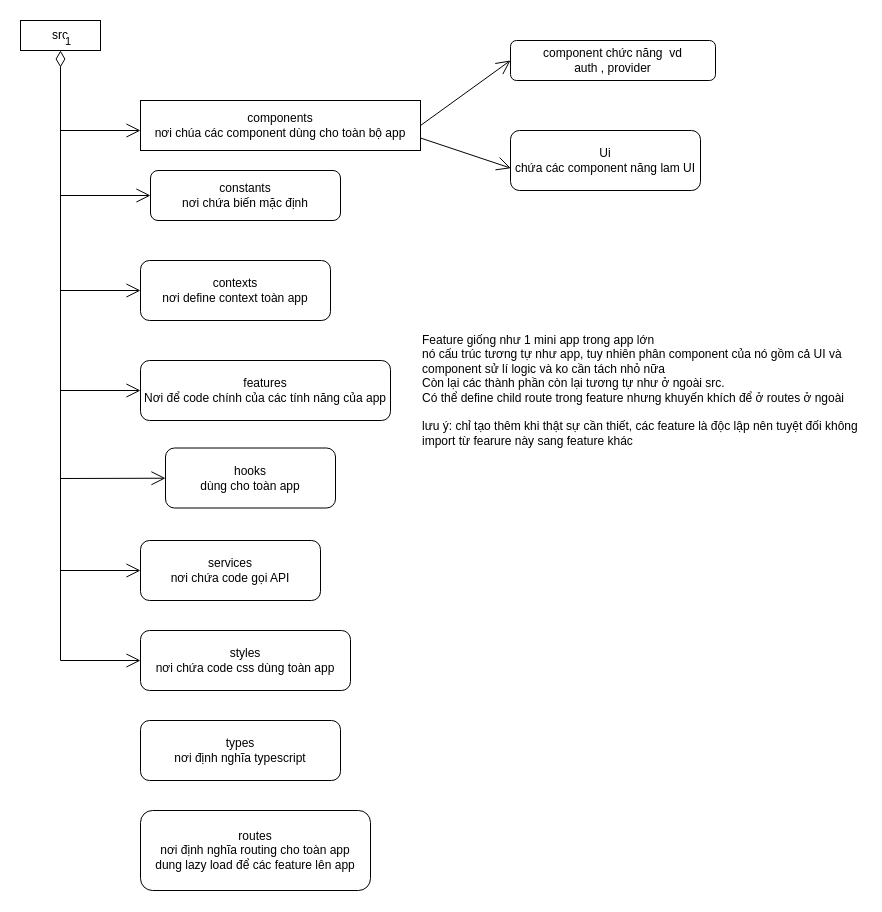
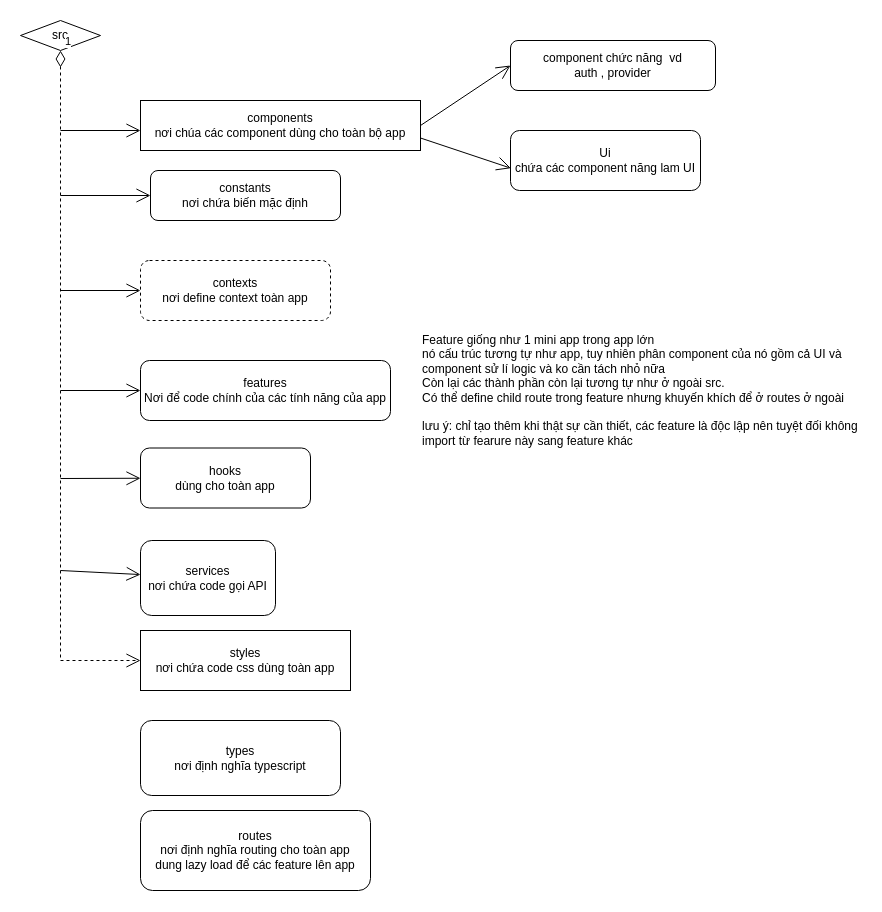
  <mxCell id="0" />
  <mxCell id="1" parent="0" />
- <mxCell id="2" value="src" style="rounded=0;whiteSpace=wrap;html=1;" vertex="1" parent="1"><mxGeometry y="20" width="80" height="30" as="geometry" x="20" /></mxCell>
+ <mxCell id="2" value="src" style="rhombus;whiteSpace=wrap;html=1;" vertex="1" parent="1"><mxGeometry y="20" width="80" height="30" as="geometry" x="20" /></mxCell>
  <mxCell id="3" value="components&lt;div&gt;nơi chúa các component dùng cho toàn bộ app&lt;/div&gt;" style="rounded=0;whiteSpace=wrap;html=1;" vertex="1" parent="1"><mxGeometry x="140" y="100" width="280" height="50" as="geometry" /></mxCell>
- <mxCell id="4" value="component chức năng&amp;nbsp; vd&lt;div&gt;auth , provider&lt;/div&gt;" style="rounded=1;whiteSpace=wrap;html=1;" vertex="1" parent="1"><mxGeometry x="510" y="40" width="205" height="40" as="geometry" /></mxCell>
+ <mxCell id="4" value="component chức năng&amp;nbsp; vd&lt;div&gt;auth , provider&lt;/div&gt;" style="rounded=1;whiteSpace=wrap;html=1;" vertex="1" parent="1"><mxGeometry x="510" y="40" width="205" height="50" as="geometry" /></mxCell>
  <mxCell id="5" value="Ui&lt;div&gt;chứa các component năng lam UI&lt;/div&gt;" style="rounded=1;whiteSpace=wrap;html=1;" vertex="1" parent="1"><mxGeometry x="510" y="130" width="190" height="60" as="geometry" /></mxCell>
  <mxCell id="6" value="constants&lt;div&gt;nơi chứa biến mặc định&lt;/div&gt;" style="rounded=1;whiteSpace=wrap;html=1;" vertex="1" parent="1"><mxGeometry x="150" y="170" width="190" height="50" as="geometry" /></mxCell>
- <mxCell id="7" value="contexts&lt;div&gt;nơi define context toàn app&lt;/div&gt;" style="rounded=1;whiteSpace=wrap;html=1;" vertex="1" parent="1"><mxGeometry x="140" y="260" width="190" height="60" as="geometry" /></mxCell>
+ <mxCell id="7" value="contexts&lt;div&gt;nơi define context toàn app&lt;/div&gt;" style="rounded=1;whiteSpace=wrap;html=1;dashed=1;" vertex="1" parent="1"><mxGeometry x="140" y="260" width="190" height="60" as="geometry" /></mxCell>
  <mxCell id="8" value="features&lt;div&gt;Nơi để code chính của các tính năng của app&lt;/div&gt;" style="rounded=1;whiteSpace=wrap;html=1;" vertex="1" parent="1"><mxGeometry x="140" y="360" width="250" height="60" as="geometry" /></mxCell>
  <mxCell id="9" value="Feature giống như 1 mini app trong app lớn&lt;div&gt;nó cấu trúc tương tự như app, tuy nhiên phân component của nó gồm cả UI và component sử lí logic và ko cần tách nhỏ nữa&lt;/div&gt;&lt;div&gt;Còn lại các thành phần còn lại tương tự như ở ngoài src.&lt;/div&gt;&lt;div&gt;Có thể define child route trong feature nhưng khuyến khích để ở routes ở ngoài&lt;/div&gt;&lt;div&gt;&lt;br&gt;lưu ý: chỉ tạo thêm khi thật sự cần thiết, các feature là độc lập nên tuyệt đối không import từ fearure này sang feature khác&amp;nbsp;&lt;/div&gt;" style="text;html=1;align=left;verticalAlign=middle;whiteSpace=wrap;rounded=0;" vertex="1" parent="1"><mxGeometry x="420" y="321.25" width="440" height="137.5" as="geometry" /></mxCell>
- <mxCell id="10" value="hooks&lt;div&gt;dùng cho toàn app&lt;/div&gt;" style="rounded=1;whiteSpace=wrap;html=1;" vertex="1" parent="1"><mxGeometry x="165" y="447.5" width="170" height="60" as="geometry" /></mxCell>
- <mxCell id="11" value="services&lt;div&gt;nơi chứa code gọi API&lt;/div&gt;" style="rounded=1;whiteSpace=wrap;html=1;" vertex="1" parent="1"><mxGeometry x="140" y="540" width="180" height="60" as="geometry" /></mxCell>
- <mxCell id="12" value="styles&lt;div&gt;nơi chứa code css dùng toàn app&lt;/div&gt;" style="rounded=1;whiteSpace=wrap;html=1;" vertex="1" parent="1"><mxGeometry x="140" y="630" width="210" height="60" as="geometry" /></mxCell>
- <mxCell id="13" value="types&lt;div&gt;nơi định nghĩa typescript&lt;/div&gt;" style="rounded=1;whiteSpace=wrap;html=1;" vertex="1" parent="1"><mxGeometry x="140" y="720" width="200" height="60" as="geometry" /></mxCell>
+ <mxCell id="10" value="hooks&lt;div&gt;dùng cho toàn app&lt;/div&gt;" style="rounded=1;whiteSpace=wrap;html=1;" vertex="1" parent="1"><mxGeometry x="140" y="447.5" width="170" height="60" as="geometry" /></mxCell>
+ <mxCell id="11" value="services&lt;div&gt;nơi chứa code gọi API&lt;/div&gt;" style="rounded=1;whiteSpace=wrap;html=1;" vertex="1" parent="1"><mxGeometry x="140" y="540" width="135" height="75" as="geometry" /></mxCell>
+ <mxCell id="12" value="styles&lt;div&gt;nơi chứa code css dùng toàn app&lt;/div&gt;" style="whiteSpace=wrap;html=1;rounded=0;" vertex="1" parent="1"><mxGeometry x="140" y="630" width="210" height="60" as="geometry" /></mxCell>
+ <mxCell id="13" value="types&lt;div&gt;nơi định nghĩa typescript&lt;/div&gt;" style="rounded=1;whiteSpace=wrap;html=1;" vertex="1" parent="1"><mxGeometry x="140" y="720" width="200" height="75" as="geometry" /></mxCell>
  <mxCell id="14" value="routes&lt;div&gt;nơi định nghĩa routing cho toàn app&lt;br&gt;dung lazy load để các feature lên app&lt;/div&gt;" style="rounded=1;whiteSpace=wrap;html=1;" vertex="1" parent="1"><mxGeometry x="140" y="810" width="230" height="80" as="geometry" /></mxCell>
- <mxCell id="15" value="1" style="endArrow=open;html=1;endSize=12;startArrow=diamondThin;startSize=14;startFill=0;edgeStyle=orthogonalEdgeStyle;align=left;verticalAlign=bottom;rounded=0;exitX=0.5;exitY=1;exitDx=0;exitDy=0;entryX=0;entryY=0.5;entryDx=0;entryDy=0;" edge="1" parent="1" source="2" target="12"><mxGeometry x="-1" y="3" relative="1" as="geometry"><mxPoint x="360" y="330" as="sourcePoint" /><mxPoint x="520" y="330" as="targetPoint" /><Array as="points"><mxPoint x="60" y="660" /></Array></mxGeometry></mxCell>
+ <mxCell id="15" value="1" style="endArrow=open;html=1;endSize=12;startArrow=diamondThin;startSize=14;startFill=0;edgeStyle=orthogonalEdgeStyle;align=left;verticalAlign=bottom;rounded=0;exitX=0.5;exitY=1;exitDx=0;exitDy=0;entryX=0;entryY=0.5;entryDx=0;entryDy=0;dashed=1;" edge="1" parent="1" source="2" target="12"><mxGeometry x="-1" y="3" relative="1" as="geometry"><mxPoint x="360" y="330" as="sourcePoint" /><mxPoint x="520" y="330" as="targetPoint" /><Array as="points"><mxPoint x="60" y="660" /></Array></mxGeometry></mxCell>
  <mxCell id="16" value="" style="endArrow=open;endFill=1;endSize=12;html=1;rounded=0;entryX=0;entryY=0.5;entryDx=0;entryDy=0;" edge="1" parent="1" target="6"><mxGeometry width="160" relative="1" as="geometry"><mxPoint x="60" y="195" as="sourcePoint" /><mxPoint x="520" y="330" as="targetPoint" /></mxGeometry></mxCell>
  <mxCell id="17" value="" style="endArrow=open;endFill=1;endSize=12;html=1;rounded=0;" edge="1" parent="1"><mxGeometry width="160" relative="1" as="geometry"><mxPoint x="60" y="130" as="sourcePoint" /><mxPoint x="140" y="130" as="targetPoint" /></mxGeometry></mxCell>
  <mxCell id="18" value="" style="endArrow=open;endFill=1;endSize=12;html=1;rounded=0;" edge="1" parent="1" target="7"><mxGeometry width="160" relative="1" as="geometry"><mxPoint x="60" y="290" as="sourcePoint" /><mxPoint x="520" y="330" as="targetPoint" /></mxGeometry></mxCell>
  <mxCell id="19" value="" style="endArrow=open;endFill=1;endSize=12;html=1;rounded=0;" edge="1" parent="1" target="8"><mxGeometry width="160" relative="1" as="geometry"><mxPoint x="60" y="390" as="sourcePoint" /><mxPoint x="520" y="330" as="targetPoint" /></mxGeometry></mxCell>
  <mxCell id="20" value="" style="endArrow=open;endFill=1;endSize=12;html=1;rounded=0;" edge="1" parent="1" target="10"><mxGeometry width="160" relative="1" as="geometry"><mxPoint x="60" y="478" as="sourcePoint" /><mxPoint x="520" y="330" as="targetPoint" /></mxGeometry></mxCell>
  <mxCell id="21" value="" style="endArrow=open;endFill=1;endSize=12;html=1;rounded=0;" edge="1" parent="1" target="11"><mxGeometry width="160" relative="1" as="geometry"><mxPoint x="60" y="570" as="sourcePoint" /><mxPoint x="520" y="330" as="targetPoint" /></mxGeometry></mxCell>
  <mxCell id="22" value="" style="endArrow=open;endFill=1;endSize=12;html=1;rounded=0;exitX=1;exitY=0.5;exitDx=0;exitDy=0;entryX=0;entryY=0.5;entryDx=0;entryDy=0;" edge="1" parent="1" source="3" target="4"><mxGeometry width="160" relative="1" as="geometry"><mxPoint x="360" y="330" as="sourcePoint" /><mxPoint x="520" y="330" as="targetPoint" /></mxGeometry></mxCell>
  <mxCell id="23" value="" style="endArrow=open;endFill=1;endSize=12;html=1;rounded=0;exitX=1;exitY=0.75;exitDx=0;exitDy=0;entryX=0.002;entryY=0.628;entryDx=0;entryDy=0;entryPerimeter=0;" edge="1" parent="1" source="3" target="5"><mxGeometry width="160" relative="1" as="geometry"><mxPoint x="360" y="330" as="sourcePoint" /><mxPoint x="520" y="330" as="targetPoint" /></mxGeometry></mxCell>
